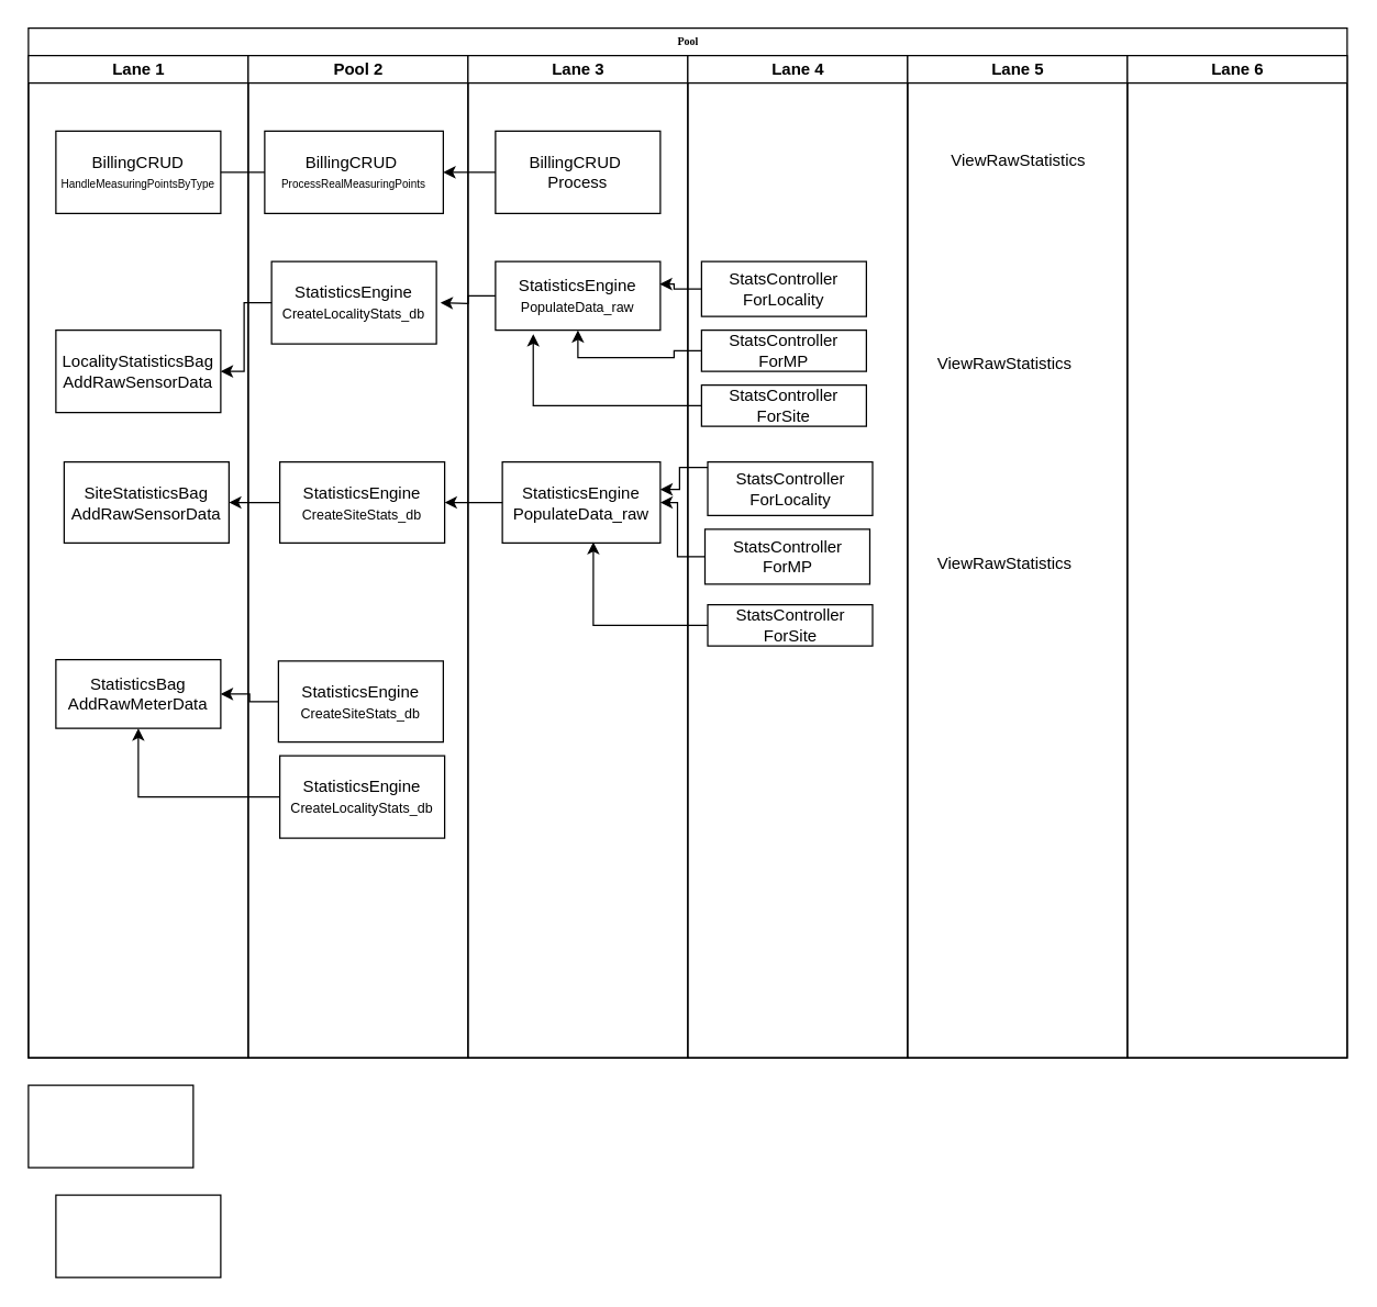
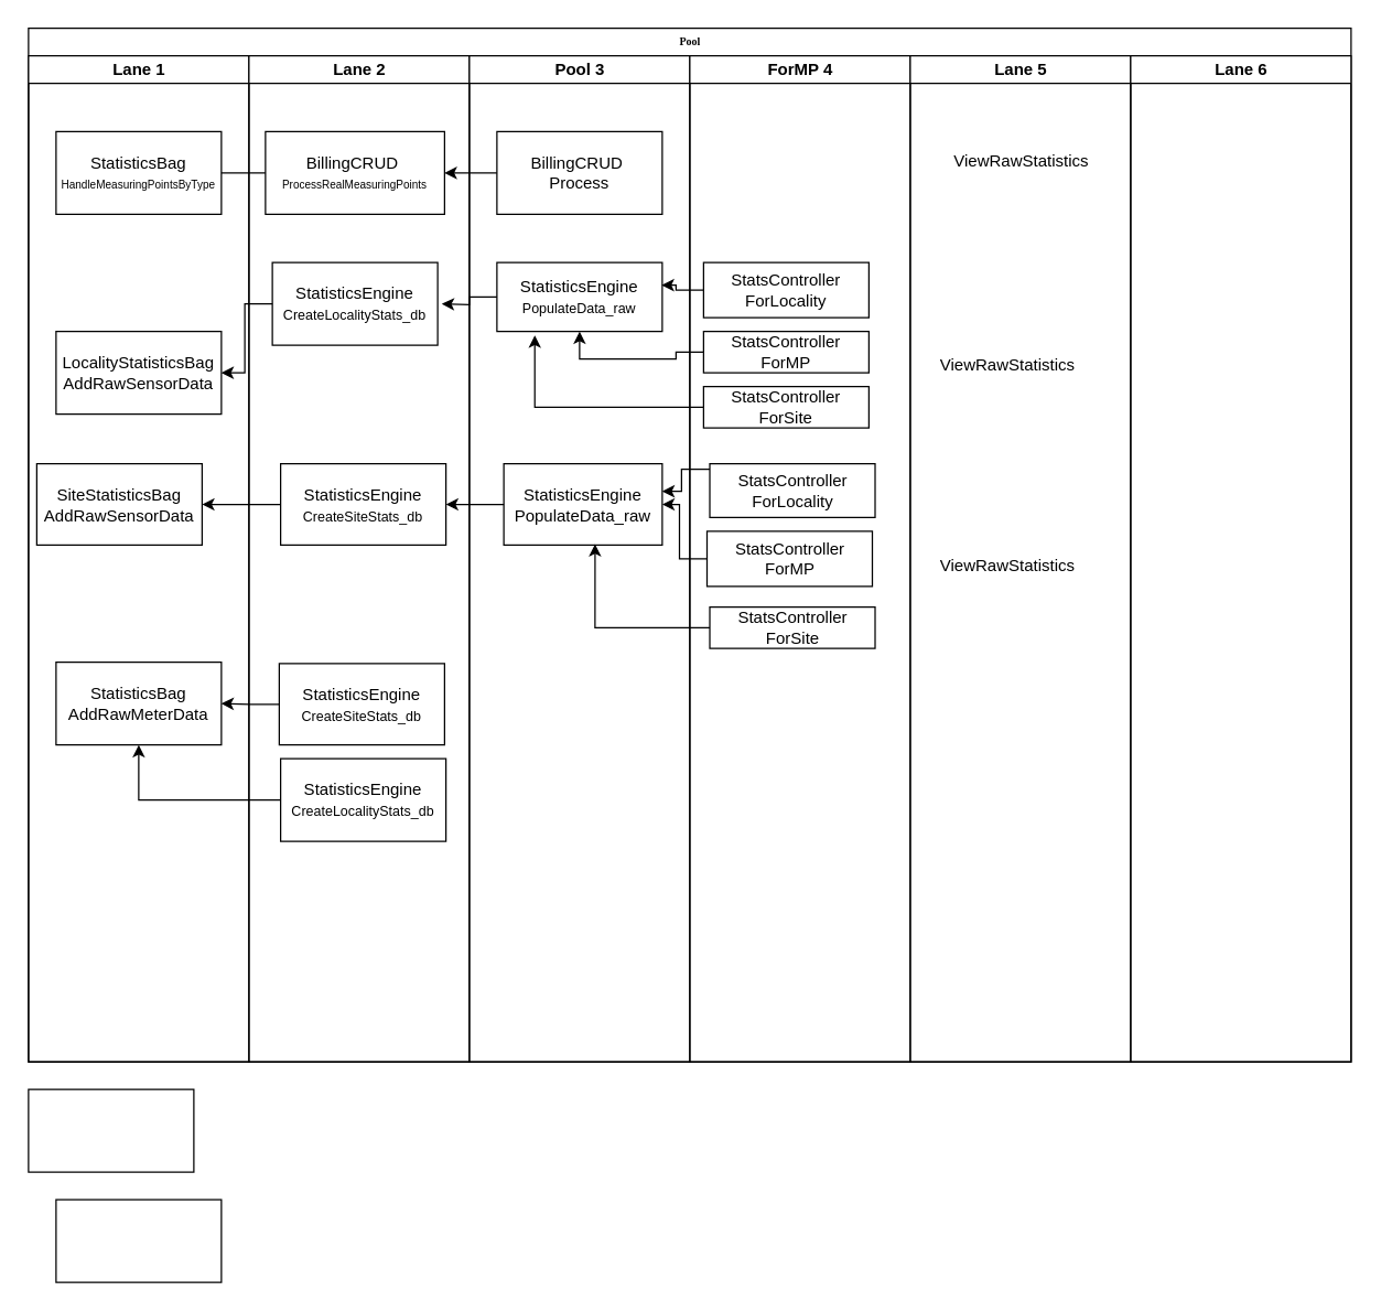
  <mxCell id="0" />
  <mxCell id="1" parent="0" />
  <mxCell id="2" value="Pool" style="swimlane;html=1;childLayout=stackLayout;startSize=20;rounded=0;shadow=0;labelBackgroundColor=none;strokeColor=#000000;strokeWidth=1;fillColor=#ffffff;fontFamily=Verdana;fontSize=8;fontColor=#000000;align=center;" parent="1" vertex="1"><mxGeometry x="20" y="20" width="960" height="750" as="geometry" /></mxCell>
  <mxCell id="3" value="Lane 1" style="swimlane;html=1;startSize=20;" parent="2" vertex="1"><mxGeometry y="20" width="160" height="730" as="geometry" /></mxCell>
- <mxCell id="4" value="BillingCRUD&lt;br&gt;&lt;font style=&quot;font-size: 8px&quot;&gt;HandleMeasuringPointsByType&lt;/font&gt;" style="rounded=0;whiteSpace=wrap;html=1;" parent="3" vertex="1"><mxGeometry x="20" y="55" width="120" height="60" as="geometry" /></mxCell>
+ <mxCell id="4" value="StatisticsBag&lt;br&gt;&lt;font style=&quot;font-size: 8px&quot;&gt;HandleMeasuringPointsByType&lt;/font&gt;" style="rounded=0;whiteSpace=wrap;html=1;" parent="3" vertex="1"><mxGeometry x="20" y="55" width="120" height="60" as="geometry" /></mxCell>
  <mxCell id="5" value="LocalityStatisticsBag&lt;br&gt;AddRawSensorData" style="rounded=0;whiteSpace=wrap;html=1;" parent="3" vertex="1"><mxGeometry x="20" y="200" width="120" height="60" as="geometry" /></mxCell>
- <mxCell id="6" value="SiteStatisticsBag&lt;br&gt;AddRawSensorData" style="rounded=0;whiteSpace=wrap;html=1;" parent="3" vertex="1"><mxGeometry x="26" y="296" width="120" height="59" as="geometry" /></mxCell>
- <mxCell id="7" value="StatisticsBag AddRawMeterData" style="rounded=0;whiteSpace=wrap;html=1;" vertex="1" parent="3"><mxGeometry x="20" y="440" width="120" height="50" as="geometry" /></mxCell>
- <mxCell id="8" value="Pool 2" style="swimlane;html=1;startSize=20;" parent="2" vertex="1"><mxGeometry x="160" y="20" width="160" height="730" as="geometry" /></mxCell>
+ <mxCell id="6" value="SiteStatisticsBag&lt;br&gt;AddRawSensorData" style="rounded=0;whiteSpace=wrap;html=1;" parent="3" vertex="1"><mxGeometry x="6" y="296" width="120" height="59" as="geometry" /></mxCell>
+ <mxCell id="7" value="StatisticsBag AddRawMeterData" style="rounded=0;whiteSpace=wrap;html=1;" vertex="1" parent="3"><mxGeometry x="20" y="440" width="120" height="60" as="geometry" /></mxCell>
+ <mxCell id="8" value="Lane 2" style="swimlane;html=1;startSize=20;" parent="2" vertex="1"><mxGeometry x="160" y="20" width="160" height="730" as="geometry" /></mxCell>
  <mxCell id="9" value="&lt;font style=&quot;font-size: 8px&quot;&gt;&lt;span style=&quot;font-size: 12px&quot;&gt;BillingCRUD&amp;nbsp;&lt;br&gt;&lt;/span&gt;ProcessRealMeasuringPoints&lt;/font&gt;" style="rounded=0;whiteSpace=wrap;html=1;" parent="8" vertex="1"><mxGeometry x="12" y="55" width="130" height="60" as="geometry" /></mxCell>
  <mxCell id="10" value="StatisticsEngine&lt;br&gt;&lt;font style=&quot;font-size: 10px&quot;&gt;CreateLocalityStats_db&lt;/font&gt;" style="rounded=0;whiteSpace=wrap;html=1;" parent="8" vertex="1"><mxGeometry x="17" y="150" width="120" height="60" as="geometry" /></mxCell>
  <mxCell id="11" value="&lt;span style=&quot;white-space: normal&quot;&gt;StatisticsEngine&lt;/span&gt;&lt;br style=&quot;white-space: normal&quot;&gt;&lt;font style=&quot;white-space: normal ; font-size: 10px&quot;&gt;CreateSiteStats_db&lt;/font&gt;" style="rounded=0;whiteSpace=wrap;html=1;" parent="8" vertex="1"><mxGeometry x="23" y="296" width="120" height="59" as="geometry" /></mxCell>
  <mxCell id="12" value="&lt;span style=&quot;white-space: normal&quot;&gt;StatisticsEngine&lt;/span&gt;&lt;br style=&quot;white-space: normal&quot;&gt;&lt;font style=&quot;white-space: normal ; font-size: 10px&quot;&gt;CreateSiteStats_db&lt;/font&gt;" style="rounded=0;whiteSpace=wrap;html=1;" vertex="1" parent="8"><mxGeometry x="22" y="441" width="120" height="59" as="geometry" /></mxCell>
  <mxCell id="13" value="StatisticsEngine&lt;br&gt;&lt;font style=&quot;font-size: 10px&quot;&gt;CreateLocalityStats_db&lt;/font&gt;" style="rounded=0;whiteSpace=wrap;html=1;" vertex="1" parent="8"><mxGeometry x="23" y="510" width="120" height="60" as="geometry" /></mxCell>
- <mxCell id="14" value="Lane 3" style="swimlane;html=1;startSize=20;" parent="2" vertex="1"><mxGeometry x="320" y="20" width="160" height="730" as="geometry" /></mxCell>
+ <mxCell id="14" value="Pool 3" style="swimlane;html=1;startSize=20;" parent="2" vertex="1"><mxGeometry x="320" y="20" width="160" height="730" as="geometry" /></mxCell>
  <mxCell id="15" value="&lt;span style=&quot;white-space: normal&quot;&gt;BillingCRUD&amp;nbsp;&lt;br&gt;&lt;/span&gt;&lt;span style=&quot;white-space: normal&quot;&gt;&lt;font style=&quot;font-size: 12px&quot;&gt;Process&lt;/font&gt;&lt;/span&gt;" style="rounded=0;whiteSpace=wrap;html=1;" parent="14" vertex="1"><mxGeometry x="20" y="55" width="120" height="60" as="geometry" /></mxCell>
  <mxCell id="16" value="&lt;span style=&quot;white-space: normal&quot;&gt;StatisticsEngine&lt;/span&gt;&lt;br style=&quot;white-space: normal&quot;&gt;&lt;font style=&quot;white-space: normal ; font-size: 10px&quot;&gt;PopulateData_raw&lt;/font&gt;" style="rounded=0;whiteSpace=wrap;html=1;" parent="14" vertex="1"><mxGeometry x="20" y="150" width="120" height="50" as="geometry" /></mxCell>
  <mxCell id="17" value="&lt;div&gt;StatisticsEngine&lt;/div&gt;&lt;div&gt;PopulateData_raw&lt;/div&gt;" style="rounded=0;whiteSpace=wrap;html=1;" vertex="1" parent="14"><mxGeometry x="25" y="296" width="115" height="59" as="geometry" /></mxCell>
- <mxCell id="18" value="Lane 4" style="swimlane;html=1;startSize=20;" parent="2" vertex="1"><mxGeometry x="480" y="20" width="160" height="730" as="geometry" /></mxCell>
+ <mxCell id="18" value="ForMP 4" style="swimlane;html=1;startSize=20;" parent="2" vertex="1"><mxGeometry x="480" y="20" width="160" height="730" as="geometry" /></mxCell>
  <mxCell id="19" value="StatsController&lt;br&gt;ForLocality" style="rounded=0;whiteSpace=wrap;html=1;" parent="18" vertex="1"><mxGeometry x="10" y="150" width="120" height="40" as="geometry" /></mxCell>
  <mxCell id="20" value="StatsController&lt;br&gt;ForMP" style="rounded=0;whiteSpace=wrap;html=1;" parent="18" vertex="1"><mxGeometry x="10" y="200" width="120" height="30" as="geometry" /></mxCell>
  <mxCell id="21" value="StatsController&lt;br&gt;ForSite" style="rounded=0;whiteSpace=wrap;html=1;" parent="18" vertex="1"><mxGeometry x="10" y="240" width="120" height="30" as="geometry" /></mxCell>
  <mxCell id="22" value="StatsController&lt;br&gt;ForLocality" style="rounded=0;whiteSpace=wrap;html=1;" vertex="1" parent="18"><mxGeometry x="14.5" y="296" width="120" height="39" as="geometry" /></mxCell>
  <mxCell id="23" value="StatsController&lt;br&gt;ForMP" style="rounded=0;whiteSpace=wrap;html=1;" vertex="1" parent="18"><mxGeometry x="12.5" y="345" width="120" height="40" as="geometry" /></mxCell>
  <mxCell id="24" value="StatsController&lt;br&gt;ForSite" style="rounded=0;whiteSpace=wrap;html=1;" vertex="1" parent="18"><mxGeometry x="14.5" y="400" width="120" height="30" as="geometry" /></mxCell>
  <mxCell id="25" value="Lane 5" style="swimlane;html=1;startSize=20;" parent="2" vertex="1"><mxGeometry x="640" y="20" width="160" height="730" as="geometry" /></mxCell>
  <mxCell id="26" value="ViewRawStatistics" style="text;html=1;resizable=0;points=[];autosize=1;align=left;verticalAlign=top;spacingTop=-4;" vertex="1" parent="25"><mxGeometry x="20" y="360" width="120" height="20" as="geometry" /></mxCell>
  <mxCell id="27" value="ViewRawStatistics" style="text;html=1;resizable=0;points=[];autosize=1;align=left;verticalAlign=top;spacingTop=-4;" vertex="1" parent="25"><mxGeometry x="20" y="215" width="120" height="20" as="geometry" /></mxCell>
  <mxCell id="28" value="Lane 6" style="swimlane;html=1;startSize=20;" parent="2" vertex="1"><mxGeometry x="800" y="20" width="160" height="730" as="geometry" /></mxCell>
  <mxCell id="29" style="edgeStyle=orthogonalEdgeStyle;rounded=0;orthogonalLoop=1;jettySize=auto;html=1;exitX=0;exitY=0.5;exitDx=0;exitDy=0;entryX=1;entryY=0.5;entryDx=0;entryDy=0;endArrow=none;" parent="2" source="9" target="4" edge="1"><mxGeometry relative="1" as="geometry" /></mxCell>
  <mxCell id="30" style="edgeStyle=orthogonalEdgeStyle;rounded=0;orthogonalLoop=1;jettySize=auto;html=1;exitX=0;exitY=0.5;exitDx=0;exitDy=0;entryX=1;entryY=0.5;entryDx=0;entryDy=0;" parent="2" source="15" target="9" edge="1"><mxGeometry relative="1" as="geometry" /></mxCell>
  <mxCell id="31" style="edgeStyle=orthogonalEdgeStyle;rounded=0;orthogonalLoop=1;jettySize=auto;html=1;entryX=1;entryY=0.5;entryDx=0;entryDy=0;" parent="2" source="10" target="5" edge="1"><mxGeometry relative="1" as="geometry" /></mxCell>
  <mxCell id="32" style="edgeStyle=orthogonalEdgeStyle;rounded=0;orthogonalLoop=1;jettySize=auto;html=1;entryX=1;entryY=0.5;entryDx=0;entryDy=0;" parent="2" source="11" target="6" edge="1"><mxGeometry relative="1" as="geometry" /></mxCell>
  <mxCell id="33" style="edgeStyle=orthogonalEdgeStyle;rounded=0;orthogonalLoop=1;jettySize=auto;html=1;exitX=0;exitY=0.5;exitDx=0;exitDy=0;entryX=0.5;entryY=1;entryDx=0;entryDy=0;" parent="2" source="20" target="16" edge="1"><mxGeometry relative="1" as="geometry" /></mxCell>
  <mxCell id="34" style="edgeStyle=orthogonalEdgeStyle;rounded=0;orthogonalLoop=1;jettySize=auto;html=1;exitX=0;exitY=0.5;exitDx=0;exitDy=0;entryX=0.229;entryY=1.058;entryDx=0;entryDy=0;entryPerimeter=0;" parent="2" source="21" target="16" edge="1"><mxGeometry relative="1" as="geometry" /></mxCell>
  <mxCell id="35" style="edgeStyle=orthogonalEdgeStyle;rounded=0;orthogonalLoop=1;jettySize=auto;html=1;" edge="1" parent="2" source="17" target="11"><mxGeometry relative="1" as="geometry" /></mxCell>
  <mxCell id="36" style="edgeStyle=orthogonalEdgeStyle;rounded=0;orthogonalLoop=1;jettySize=auto;html=1;entryX=0.997;entryY=0.328;entryDx=0;entryDy=0;entryPerimeter=0;" edge="1" parent="2" source="19" target="16"><mxGeometry relative="1" as="geometry" /></mxCell>
  <mxCell id="37" style="edgeStyle=orthogonalEdgeStyle;rounded=0;orthogonalLoop=1;jettySize=auto;html=1;" edge="1" parent="2" source="22" target="17"><mxGeometry relative="1" as="geometry"><Array as="points"><mxPoint x="474" y="320" /><mxPoint x="474" y="336" /></Array></mxGeometry></mxCell>
  <mxCell id="38" style="edgeStyle=orthogonalEdgeStyle;rounded=0;orthogonalLoop=1;jettySize=auto;html=1;" edge="1" parent="2" source="23" target="17"><mxGeometry relative="1" as="geometry" /></mxCell>
  <mxCell id="39" style="edgeStyle=orthogonalEdgeStyle;rounded=0;orthogonalLoop=1;jettySize=auto;html=1;entryX=0.576;entryY=0.989;entryDx=0;entryDy=0;entryPerimeter=0;" edge="1" parent="2" source="24" target="17"><mxGeometry relative="1" as="geometry" /></mxCell>
  <mxCell id="40" style="edgeStyle=orthogonalEdgeStyle;rounded=0;orthogonalLoop=1;jettySize=auto;html=1;entryX=1;entryY=0.5;entryDx=0;entryDy=0;" edge="1" parent="2" source="12" target="7"><mxGeometry relative="1" as="geometry" /></mxCell>
  <mxCell id="41" style="edgeStyle=orthogonalEdgeStyle;rounded=0;orthogonalLoop=1;jettySize=auto;html=1;entryX=0.5;entryY=1;entryDx=0;entryDy=0;" edge="1" parent="2" source="13" target="7"><mxGeometry relative="1" as="geometry" /></mxCell>
  <mxCell id="42" style="edgeStyle=orthogonalEdgeStyle;rounded=0;orthogonalLoop=1;jettySize=auto;html=1;" parent="1" source="16" edge="1"><mxGeometry relative="1" as="geometry"><mxPoint x="320" y="220" as="targetPoint" /></mxGeometry></mxCell>
  <mxCell id="43" value="" style="rounded=0;whiteSpace=wrap;html=1;" parent="1" vertex="1"><mxGeometry x="20" y="790" width="120" height="60" as="geometry" /></mxCell>
  <mxCell id="44" value="" style="rounded=0;whiteSpace=wrap;html=1;" vertex="1" parent="1"><mxGeometry x="40" y="870" width="120" height="60" as="geometry" /></mxCell>
  <mxCell id="45" value="ViewRawStatistics" style="text;html=1;resizable=0;points=[];autosize=1;align=left;verticalAlign=top;spacingTop=-4;" vertex="1" parent="1"><mxGeometry x="690" y="107" width="120" height="20" as="geometry" /></mxCell>
